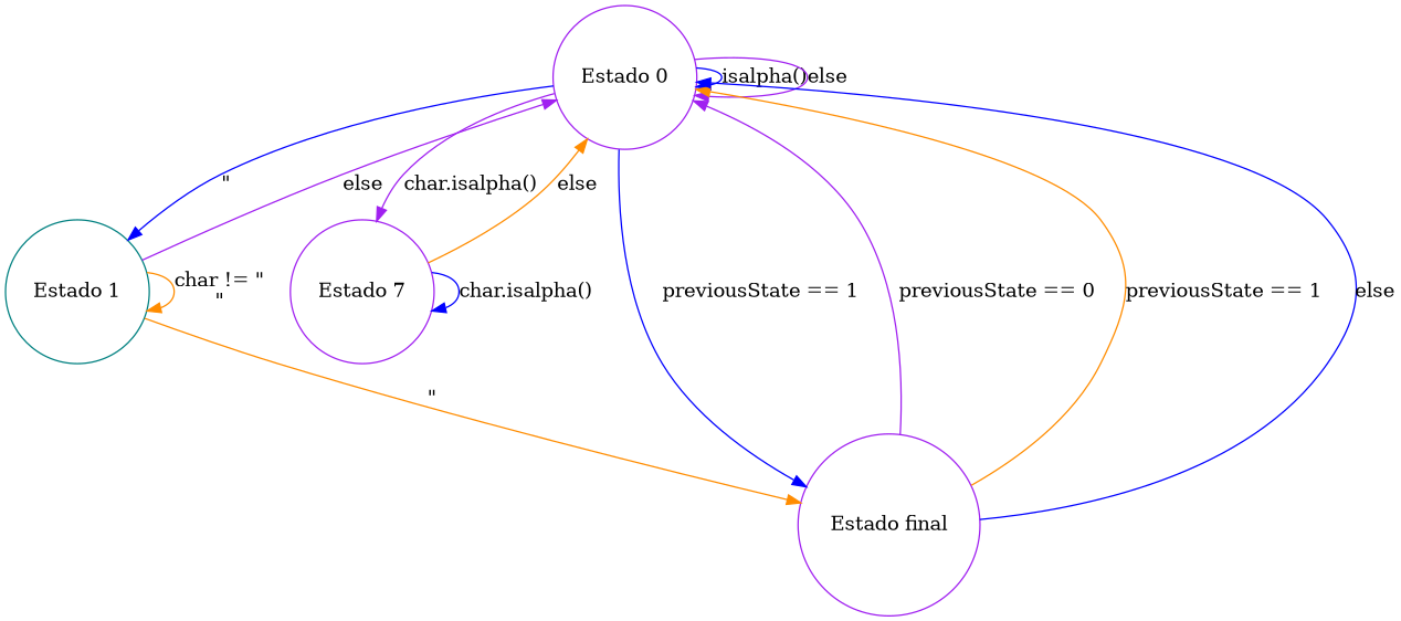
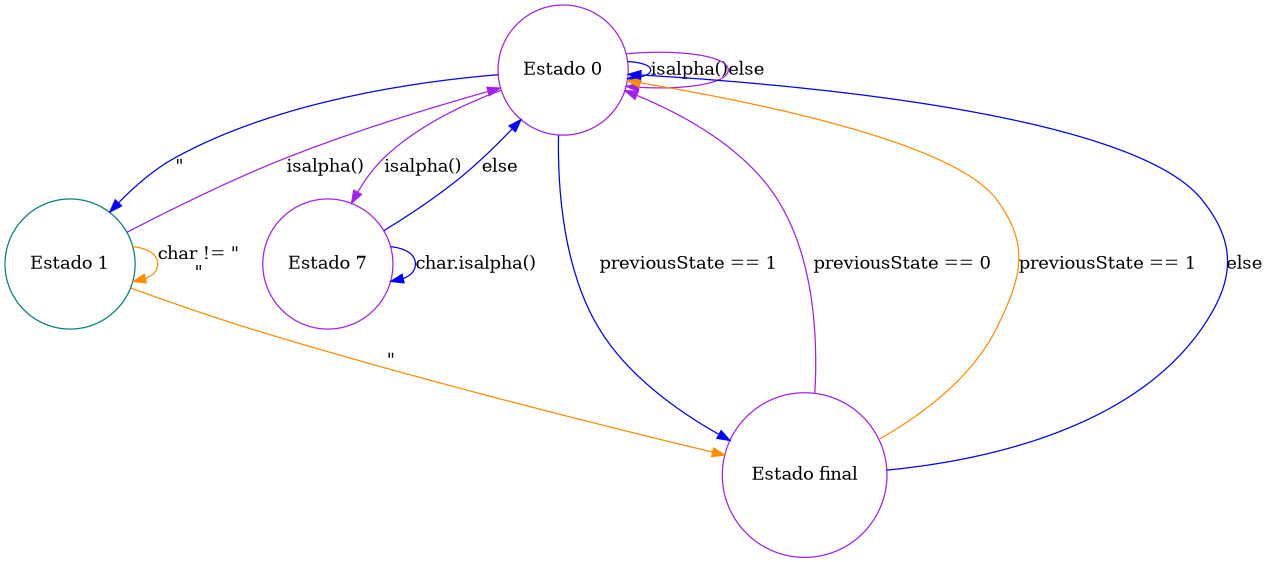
  digraph {
    fontname="DejaVu Serif"
    node [color=purple fontname="DejaVu Serif" shape=circle]
    edge [color=blue fontname="DejaVu Serif"]
    n1 [label="Estado 0"]
    n2 [color=teal label="Estado 1"]
    n3 [label="Estado 7"]
    n4 [label="Estado final"]
    n1 -> n1 [label="isalpha()"]
    n1 -> n1 [color=purple label=else]
    n1 -> n2 [label="\""]
-   n1 -> n3 [color=purple label="char.isalpha()"]
+   n1 -> n3 [color=purple label="isalpha()"]
    n1 -> n4 [label="previousState == 1"]
-   n2 -> n1 [color=purple label=else]
+   n2 -> n1 [color=purple label="isalpha()"]
    n2 -> n2 [color=darkorange label="char != \"\n\""]
    n2 -> n4 [color=darkorange label="\""]
-   n3 -> n1 [color=darkorange label=else]
+   n3 -> n1 [label=else]
    n3 -> n3 [label="char.isalpha()"]
    n4 -> n1 [color=purple label="previousState == 0"]
    n4 -> n1 [color=darkorange label="previousState == 1"]
    n4 -> n1 [label=else]
  }
